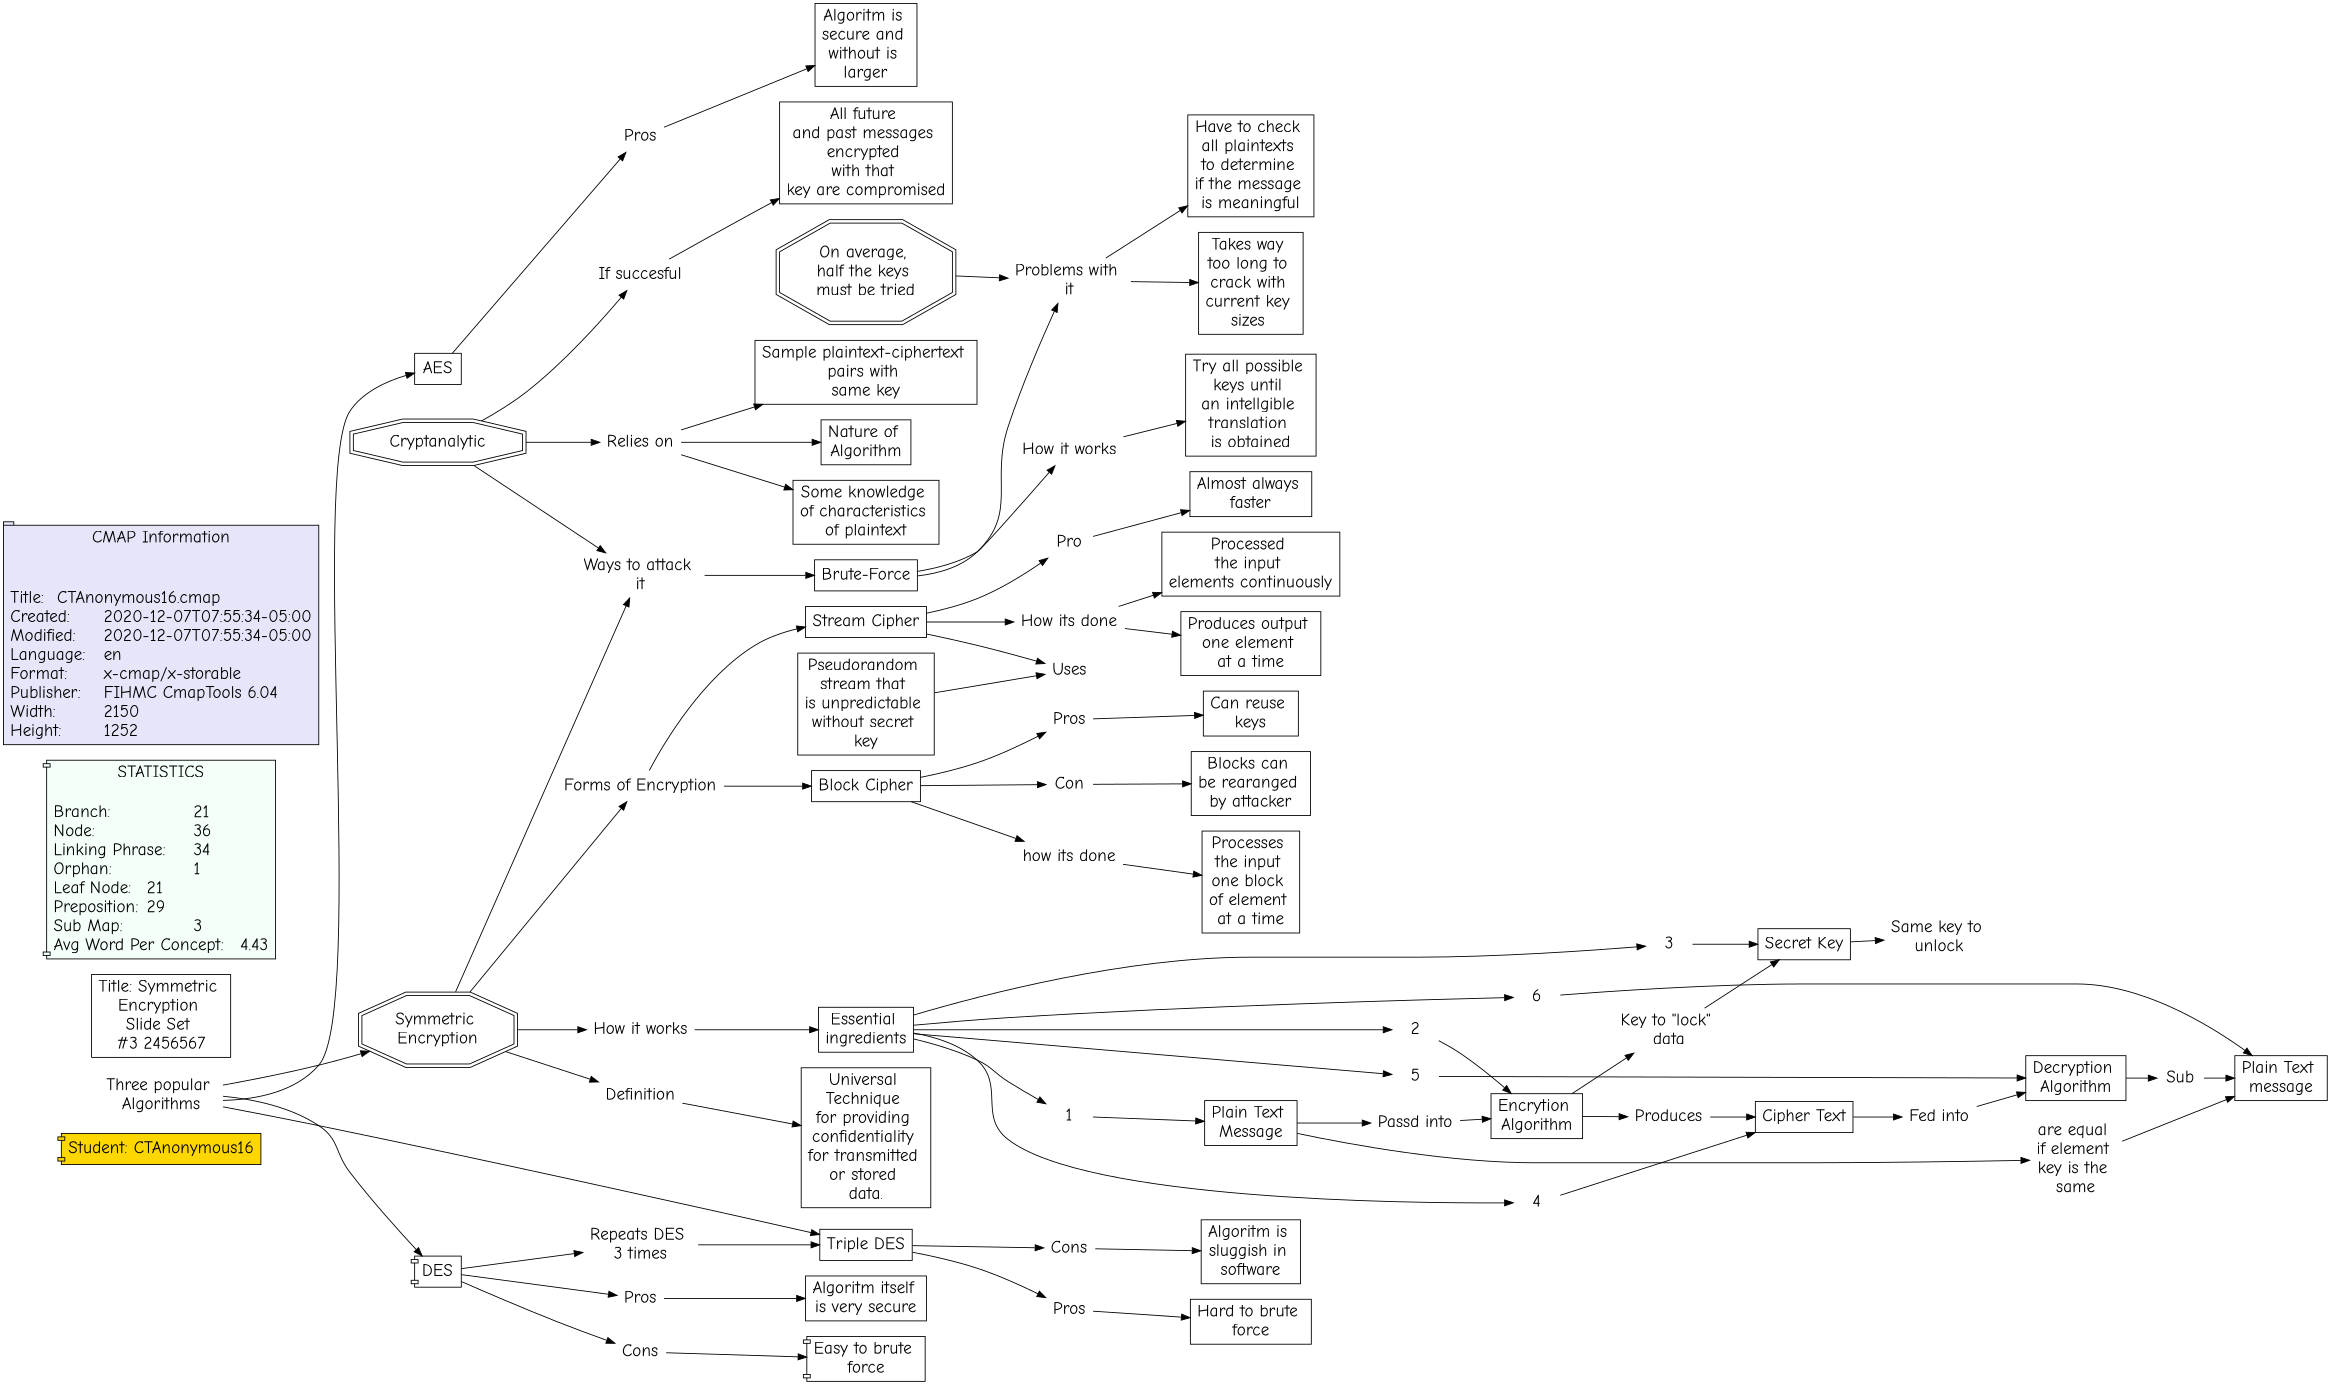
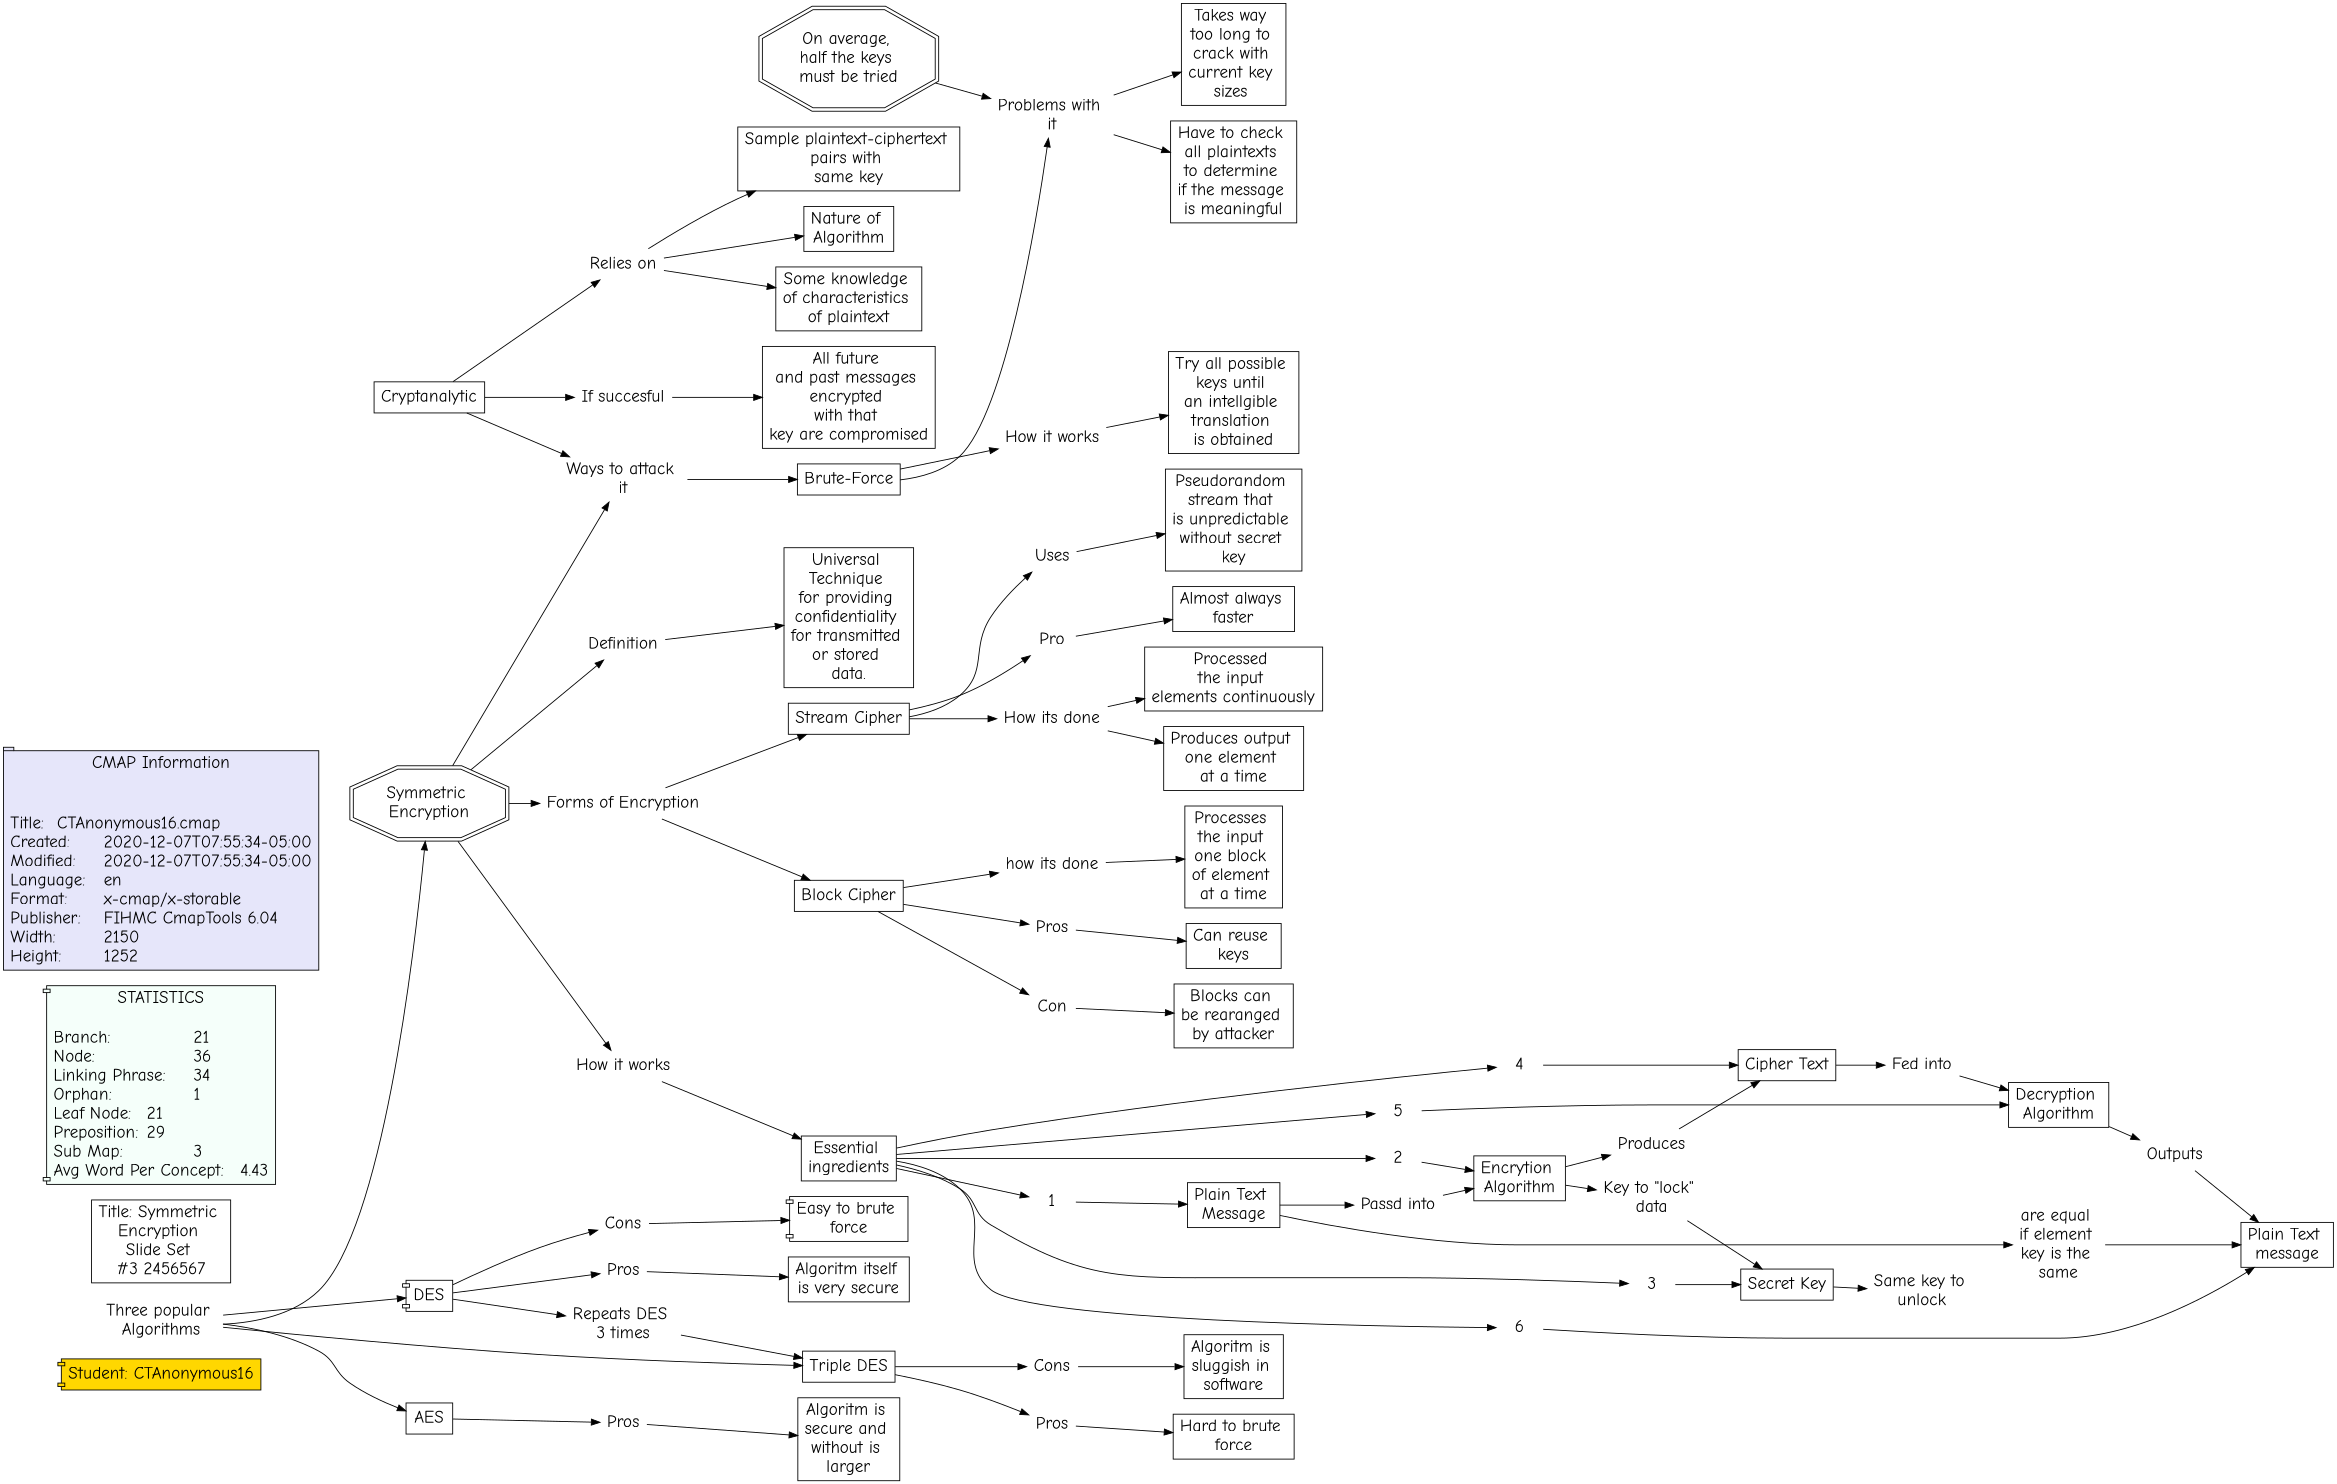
  digraph {
    fontname="Comic Neue"
    rankdir=LR
    node [fillcolor=white fontname="Comic Neue" fontsize=20 shape=none style=filled]
    edge [constraint=true fontname="Comic Neue"]
    n1 [fillcolor=gold label="Student: CTAnonymous16" shape=component]
    n2 [label="Essential \ningredients" shape=rect]
    n3 [label=6 fillcolor="" style=""]
    n4 [label=3 fillcolor="" style=""]
    n5 [label=4 fillcolor="" style=""]
    n6 [label=5 fillcolor="" style=""]
    n7 [label=2 fillcolor="" style=""]
    n8 [label=1 fillcolor="" style=""]
    n9 [label="Plain Text \nmessage" shape=rect]
    n10 [label="Secret Key\n" shape=rect]
    n11 [label="Cipher Text\n" shape=rect]
    n12 [label="Decryption \nAlgorithm" shape=rect]
    n13 [label="Encrytion \nAlgorithm" shape=rect]
    n14 [label="Plain Text \nMessage" shape=rect]
    n15 [label="Brute-Force" shape=rect]
    n16 [label="Problems with \nit" fillcolor="" style=""]
    n17 [label="How it works\n" fillcolor="" style=""]
    n18 [label="Takes way \ntoo long to \ncrack with \ncurrent key \nsizes " shape=rect]
    n19 [label="Have to check \nall plaintexts \nto determine \nif the message \nis meaningful\n" shape=rect]
    n20 [label="Try all possible \nkeys until \nan intellgible \ntranslation \nis obtained\n" shape=rect]
    n21 [label="Stream Cipher\n" shape=rect]
    n22 [label=Pro fillcolor="" style=""]
    n23 [label="How its done\n" fillcolor="" style=""]
    n24 [label=Uses fillcolor="" style=""]
    n25 [label="Almost always \nfaster" shape=rect]
    n26 [label="Produces output \none element \nat a time" shape=rect]
    n27 [label="Processed \nthe input \nelements continuously\n" shape=rect]
    n28 [label="Pseudorandom \nstream that \nis unpredictable \nwithout secret \nkey" shape=rect]
    n29 [label=Pros fillcolor="" style=""]
    n30 [label="Algoritm is \nsecure and \nwithout is \nlarger" shape=rect]
    n31 [label="How it works\n" fillcolor="" style=""]
    n32 [label="Three popular \nAlgorithms" fillcolor="" style=""]
    n33 [label=DES shape=component]
    n34 [label=AES shape=rect]
    n35 [label="Triple DES\n" shape=rect]
    n36 [label="Symmetric \nEncryption" shape=doubleoctagon]
    n37 [label="Repeats DES \n3 times" fillcolor="" style=""]
    n38 [label=Cons fillcolor="" style=""]
    n39 [label=Pros fillcolor="" style=""]
    n40 [label=Cons fillcolor="" style=""]
    n41 [label=Pros fillcolor="" style=""]
    n42 [label="Easy to brute \nforce" shape=component]
    n43 [label="Algoritm itself \nis very secure\n" shape=rect]
    n44 [label="Algoritm is \nsluggish in \nsoftware" shape=rect]
    n45 [label="are equal \nif element \nkey is the \nsame" fillcolor="" style=""]
    n46 [label="Passd into\n" fillcolor="" style=""]
    n47 [label="Same key to \nunlock" fillcolor="" style=""]
    n48 [label="Block Cipher\n" shape=rect]
    n49 [label=Pros fillcolor="" style=""]
    n50 [label=Con fillcolor="" style=""]
    n51 [label="how its done\n" fillcolor="" style=""]
    n52 [label="Can reuse \nkeys" shape=rect]
    n53 [label="Blocks can \nbe rearanged \nby attacker\n" shape=rect]
    n54 [label="Processes \nthe input \none block \nof element \nat a time" shape=rect]
    n55 [label="On average, \nhalf the keys \nmust be tried\n" shape=doubleoctagon]
    n56 [label=Definition fillcolor="" style=""]
    n57 [label="Universal \nTechnique \nfor providing \nconfidentiality \nfor transmitted \nor stored \ndata." shape=rect]
    n58 [label="If succesful\n" fillcolor="" style=""]
    n59 [label="All future \nand past messages \nencrypted \nwith that \nkey are compromised\n" shape=rect]
    n60 [label="Fed into" fillcolor="" style=""]
    n61 [label="Ways to attack \nit" fillcolor="" style=""]
    n62 [label="Relies on" fillcolor="" style=""]
    n63 [label="Some knowledge \nof characteristics \nof plaintext\n" shape=rect]
    n64 [label="Sample plaintext-ciphertext \npairs with \nsame key" shape=rect]
    n65 [label="Nature of \nAlgorithm" shape=rect]
-   n66 [label=Sub fillcolor="" style=""]
+   n66 [label=Outputs fillcolor="" style=""]
    n67 [label=Produces fillcolor="" style=""]
    n68 [label="Key to \"lock\" \ndata" fillcolor="" style=""]
    n69 [label="Hard to brute \nforce" shape=rect]
-   n70 [label=Cryptanalytic shape=doubleoctagon]
+   n70 [label=Cryptanalytic shape=box]
    n71 [label="Forms of Encryption\n" fillcolor="" style=""]
    n72 [label="Title: Symmetric \nEncryption \nSlide Set \n#3 2456567\n" shape=rect]
    n73 [Gsplines=true fillcolor="#F5FFFA" label="STATISTICS\n\lBranch:		21\lNode:		36\lLinking Phrase:	34\lOrphan:		1\lLeaf Node:	21\lPreposition:	29\lSub Map:		3\lAvg Word Per Concept:	4.43\l" shape=component]
    n74 [Gsplines=true fillcolor="#E6E6FA" label="CMAP Information\n\n\lTitle:	CTAnonymous16.cmap\lCreated:	2020-12-07T07:55:34-05:00\lModified:	2020-12-07T07:55:34-05:00\lLanguage:	en\lFormat:	x-cmap/x-storable\lPublisher:	FIHMC CmapTools 6.04\lWidth:	2150\lHeight:	1252\l" shape=tab]
    n2 -> n3
    n2 -> n4
    n2 -> n5
    n2 -> n6
    n2 -> n7
    n2 -> n8
    n3 -> n9
    n4 -> n10
    n5 -> n11
    n6 -> n12
    n7 -> n13
    n8 -> n14
    n10 -> n47
    n11 -> n60
    n12 -> n66
    n13 -> n67
    n13 -> n68
    n14 -> n45
    n14 -> n46
    n15 -> n16
    n15 -> n17
    n16 -> n18
    n16 -> n19
    n17 -> n20
    n21 -> n22
    n21 -> n23
    n21 -> n24
    n22 -> n25
    n23 -> n26
    n23 -> n27
-   n28 -> n24
+   n24 -> n28
    n29 -> n30
    n31 -> n2
    n32 -> n33
    n32 -> n34
    n32 -> n35
    n32 -> n36
    n33 -> n37
    n33 -> n38
    n33 -> n39
    n34 -> n29
    n35 -> n40
    n35 -> n41
    n36 -> n31
    n36 -> n56
    n36 -> n61
    n36 -> n71
    n37 -> n35
    n38 -> n42
    n39 -> n43
    n40 -> n44
    n41 -> n69
    n45 -> n9
    n46 -> n13
    n48 -> n49
    n48 -> n50
    n48 -> n51
    n49 -> n52
    n50 -> n53
    n51 -> n54
    n55 -> n16
    n56 -> n57
    n58 -> n59
    n60 -> n12
    n61 -> n15
    n62 -> n63
    n62 -> n64
    n62 -> n65
    n66 -> n9
    n67 -> n11
    n68 -> n10
    n70 -> n58
    n70 -> n61
    n70 -> n62
    n71 -> n21
    n71 -> n48
  }
